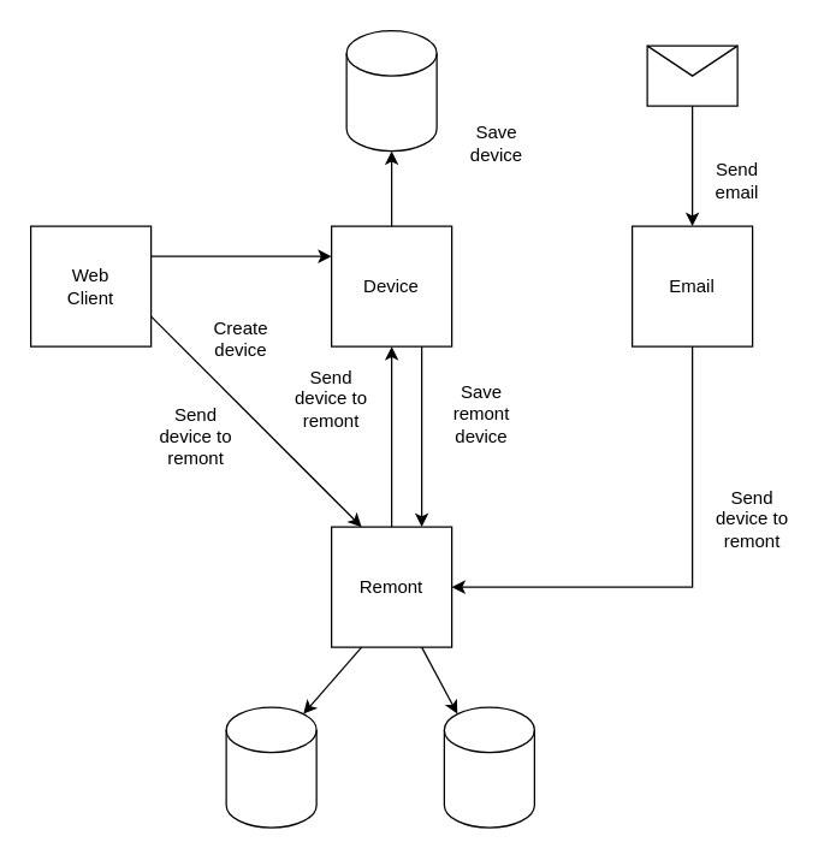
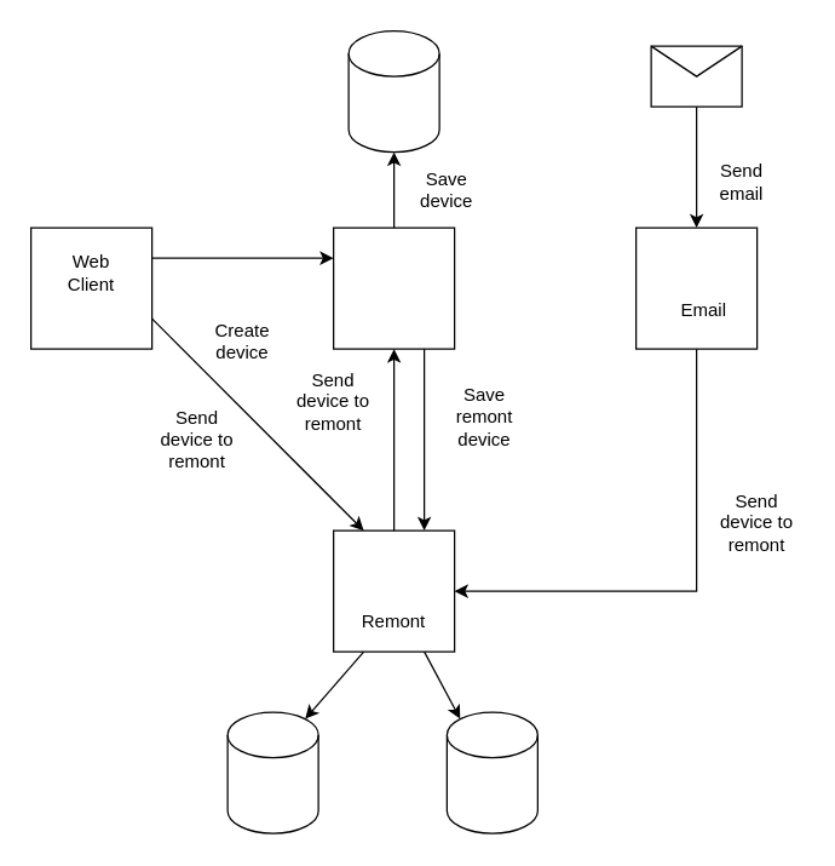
  <mxCell id="0" />
  <mxCell id="1" parent="0" />
  <mxCell id="2" value="" style="whiteSpace=wrap;html=1;aspect=fixed;" parent="1" vertex="1"><mxGeometry x="20" y="150" width="80" height="80" as="geometry" /></mxCell>
  <mxCell id="3" value="" style="whiteSpace=wrap;html=1;aspect=fixed;" parent="1" vertex="1"><mxGeometry x="220" y="150" width="80" height="80" as="geometry" /></mxCell>
  <mxCell id="4" value="" style="whiteSpace=wrap;html=1;aspect=fixed;" parent="1" vertex="1"><mxGeometry x="220" y="350" width="80" height="80" as="geometry" /></mxCell>
  <mxCell id="5" value="" style="whiteSpace=wrap;html=1;aspect=fixed;" parent="1" vertex="1"><mxGeometry x="420" y="150" width="80" height="80" as="geometry" /></mxCell>
- <mxCell id="6" value="Web Client" style="text;html=1;strokeColor=none;fillColor=none;align=center;verticalAlign=middle;whiteSpace=wrap;rounded=0;" parent="1" vertex="1"><mxGeometry x="30" y="175" width="60" height="30" as="geometry" /></mxCell>
- <mxCell id="7" value="Device" style="text;html=1;strokeColor=none;fillColor=none;align=center;verticalAlign=middle;whiteSpace=wrap;rounded=0;" parent="1" vertex="1"><mxGeometry x="230" y="175" width="60" height="30" as="geometry" /></mxCell>
- <mxCell id="8" value="Remont" style="text;html=1;strokeColor=none;fillColor=none;align=center;verticalAlign=middle;whiteSpace=wrap;rounded=0;" parent="1" vertex="1"><mxGeometry x="230" y="375" width="60" height="30" as="geometry" /></mxCell>
- <mxCell id="9" value="Email" style="text;html=1;strokeColor=none;fillColor=none;align=center;verticalAlign=middle;whiteSpace=wrap;rounded=0;" parent="1" vertex="1"><mxGeometry x="430" y="175" width="60" height="30" as="geometry" /></mxCell>
+ <mxCell id="6" value="Web Client" style="text;html=1;strokeColor=none;fillColor=none;align=center;verticalAlign=middle;whiteSpace=wrap;rounded=0;" parent="1" vertex="1"><mxGeometry x="30" y="165" width="60" height="30" as="geometry" /></mxCell>
+ <mxCell id="8" value="Remont" style="text;html=1;strokeColor=none;fillColor=none;align=center;verticalAlign=middle;whiteSpace=wrap;rounded=0;" parent="1" vertex="1"><mxGeometry x="230" y="395" width="60" height="30" as="geometry" /></mxCell>
+ <mxCell id="9" value="Email" style="text;html=1;strokeColor=none;fillColor=none;align=center;verticalAlign=middle;whiteSpace=wrap;rounded=0;" parent="1" vertex="1"><mxGeometry x="435" y="190" width="60" height="30" as="geometry" /></mxCell>
  <mxCell id="10" value="" style="shape=cylinder3;whiteSpace=wrap;html=1;boundedLbl=1;backgroundOutline=1;size=15;" parent="1" vertex="1"><mxGeometry x="150" y="470" width="60" height="80" as="geometry" /></mxCell>
  <mxCell id="11" value="" style="shape=cylinder3;whiteSpace=wrap;html=1;boundedLbl=1;backgroundOutline=1;size=15;" parent="1" vertex="1"><mxGeometry x="295" y="470" width="60" height="80" as="geometry" /></mxCell>
  <mxCell id="12" value="" style="shape=cylinder3;whiteSpace=wrap;html=1;boundedLbl=1;backgroundOutline=1;size=15;" parent="1" vertex="1"><mxGeometry x="230" y="20" width="60" height="80" as="geometry" /></mxCell>
  <mxCell id="13" value="" style="endArrow=classic;html=1;rounded=0;entryX=0.5;entryY=1;entryDx=0;entryDy=0;entryPerimeter=0;exitX=0.5;exitY=0;exitDx=0;exitDy=0;" parent="1" source="3" target="12" edge="1"><mxGeometry width="50" height="50" relative="1" as="geometry"><mxPoint x="300" y="300" as="sourcePoint" /><mxPoint x="350" y="250" as="targetPoint" /><Array as="points" /></mxGeometry></mxCell>
  <mxCell id="14" value="" style="endArrow=classic;html=1;rounded=0;exitX=0.25;exitY=1;exitDx=0;exitDy=0;entryX=0.855;entryY=0;entryDx=0;entryDy=4.35;entryPerimeter=0;" parent="1" source="4" target="10" edge="1"><mxGeometry width="50" height="50" relative="1" as="geometry"><mxPoint x="300" y="300" as="sourcePoint" /><mxPoint x="350" y="250" as="targetPoint" /></mxGeometry></mxCell>
  <mxCell id="15" value="" style="endArrow=classic;html=1;rounded=0;exitX=0.75;exitY=1;exitDx=0;exitDy=0;entryX=0.145;entryY=0;entryDx=0;entryDy=4.35;entryPerimeter=0;" parent="1" source="4" target="11" edge="1"><mxGeometry width="50" height="50" relative="1" as="geometry"><mxPoint x="300" y="300" as="sourcePoint" /><mxPoint x="350" y="250" as="targetPoint" /></mxGeometry></mxCell>
  <mxCell id="16" value="" style="endArrow=classic;html=1;rounded=0;exitX=1;exitY=0.25;exitDx=0;exitDy=0;entryX=0;entryY=0.25;entryDx=0;entryDy=0;" parent="1" source="2" target="3" edge="1"><mxGeometry width="50" height="50" relative="1" as="geometry"><mxPoint x="300" y="300" as="sourcePoint" /><mxPoint x="350" y="250" as="targetPoint" /></mxGeometry></mxCell>
  <mxCell id="17" value="Create device" style="text;html=1;strokeColor=none;fillColor=none;align=center;verticalAlign=middle;whiteSpace=wrap;rounded=0;" parent="1" vertex="1"><mxGeometry x="130" y="210" width="60" height="30" as="geometry" /></mxCell>
- <mxCell id="18" value="Save device" style="text;html=1;strokeColor=none;fillColor=none;align=center;verticalAlign=middle;whiteSpace=wrap;rounded=0;" parent="1" vertex="1"><mxGeometry x="300" y="80" width="60" height="30" as="geometry" /></mxCell>
+ <mxCell id="18" value="Save device" style="text;html=1;strokeColor=none;fillColor=none;align=center;verticalAlign=middle;whiteSpace=wrap;rounded=0;" parent="1" vertex="1"><mxGeometry x="265" y="110" width="60" height="30" as="geometry" /></mxCell>
  <mxCell id="19" value="" style="endArrow=classic;html=1;rounded=0;exitX=1;exitY=0.75;exitDx=0;exitDy=0;entryX=0.25;entryY=0;entryDx=0;entryDy=0;" parent="1" source="2" target="4" edge="1"><mxGeometry width="50" height="50" relative="1" as="geometry"><mxPoint x="300" y="290" as="sourcePoint" /><mxPoint x="350" y="240" as="targetPoint" /></mxGeometry></mxCell>
  <mxCell id="20" value="Send device to remont" style="text;html=1;strokeColor=none;fillColor=none;align=center;verticalAlign=middle;whiteSpace=wrap;rounded=0;" parent="1" vertex="1"><mxGeometry x="100" y="270" width="60" height="40" as="geometry" /></mxCell>
  <mxCell id="21" value="" style="endArrow=classic;html=1;rounded=0;exitX=0.5;exitY=0;exitDx=0;exitDy=0;entryX=0.5;entryY=1;entryDx=0;entryDy=0;" parent="1" source="4" target="3" edge="1"><mxGeometry width="50" height="50" relative="1" as="geometry"><mxPoint x="300" y="280" as="sourcePoint" /><mxPoint x="350" y="230" as="targetPoint" /></mxGeometry></mxCell>
  <mxCell id="22" value="" style="endArrow=classic;html=1;rounded=0;exitX=0.75;exitY=1;exitDx=0;exitDy=0;entryX=0.75;entryY=0;entryDx=0;entryDy=0;" parent="1" source="3" target="4" edge="1"><mxGeometry width="50" height="50" relative="1" as="geometry"><mxPoint x="300" y="280" as="sourcePoint" /><mxPoint x="350" y="230" as="targetPoint" /></mxGeometry></mxCell>
  <mxCell id="23" value="Send device to remont" style="text;html=1;strokeColor=none;fillColor=none;align=center;verticalAlign=middle;whiteSpace=wrap;rounded=0;" parent="1" vertex="1"><mxGeometry x="190" y="250" width="60" height="30" as="geometry" /></mxCell>
  <mxCell id="24" value="Save remont device" style="text;html=1;strokeColor=none;fillColor=none;align=center;verticalAlign=middle;whiteSpace=wrap;rounded=0;" parent="1" vertex="1"><mxGeometry x="290" y="260" width="60" height="30" as="geometry" /></mxCell>
  <mxCell id="25" value="" style="endArrow=classic;html=1;rounded=0;exitX=0.5;exitY=1;exitDx=0;exitDy=0;entryX=1;entryY=0.5;entryDx=0;entryDy=0;" parent="1" source="5" target="4" edge="1"><mxGeometry width="50" height="50" relative="1" as="geometry"><mxPoint x="300" y="250" as="sourcePoint" /><mxPoint x="350" y="200" as="targetPoint" /><Array as="points"><mxPoint x="460" y="390" /></Array></mxGeometry></mxCell>
  <mxCell id="26" value="" style="shape=message;html=1;html=1;outlineConnect=0;labelPosition=center;verticalLabelPosition=bottom;align=center;verticalAlign=top;" parent="1" vertex="1"><mxGeometry x="430" y="30" width="60" height="40" as="geometry" /></mxCell>
  <mxCell id="27" value="" style="endArrow=classic;html=1;rounded=0;exitX=0.5;exitY=1;exitDx=0;exitDy=0;entryX=0.5;entryY=0;entryDx=0;entryDy=0;" parent="1" source="26" target="5" edge="1"><mxGeometry width="50" height="50" relative="1" as="geometry"><mxPoint x="300" y="250" as="sourcePoint" /><mxPoint x="350" y="200" as="targetPoint" /></mxGeometry></mxCell>
  <mxCell id="28" value="Send email" style="text;html=1;strokeColor=none;fillColor=none;align=center;verticalAlign=middle;whiteSpace=wrap;rounded=0;" parent="1" vertex="1"><mxGeometry x="460" y="105" width="60" height="30" as="geometry" /></mxCell>
  <mxCell id="29" value="Send device to remont" style="text;html=1;strokeColor=none;fillColor=none;align=center;verticalAlign=middle;whiteSpace=wrap;rounded=0;" vertex="1" parent="1"><mxGeometry x="470" y="330" width="60" height="30" as="geometry" /></mxCell>
